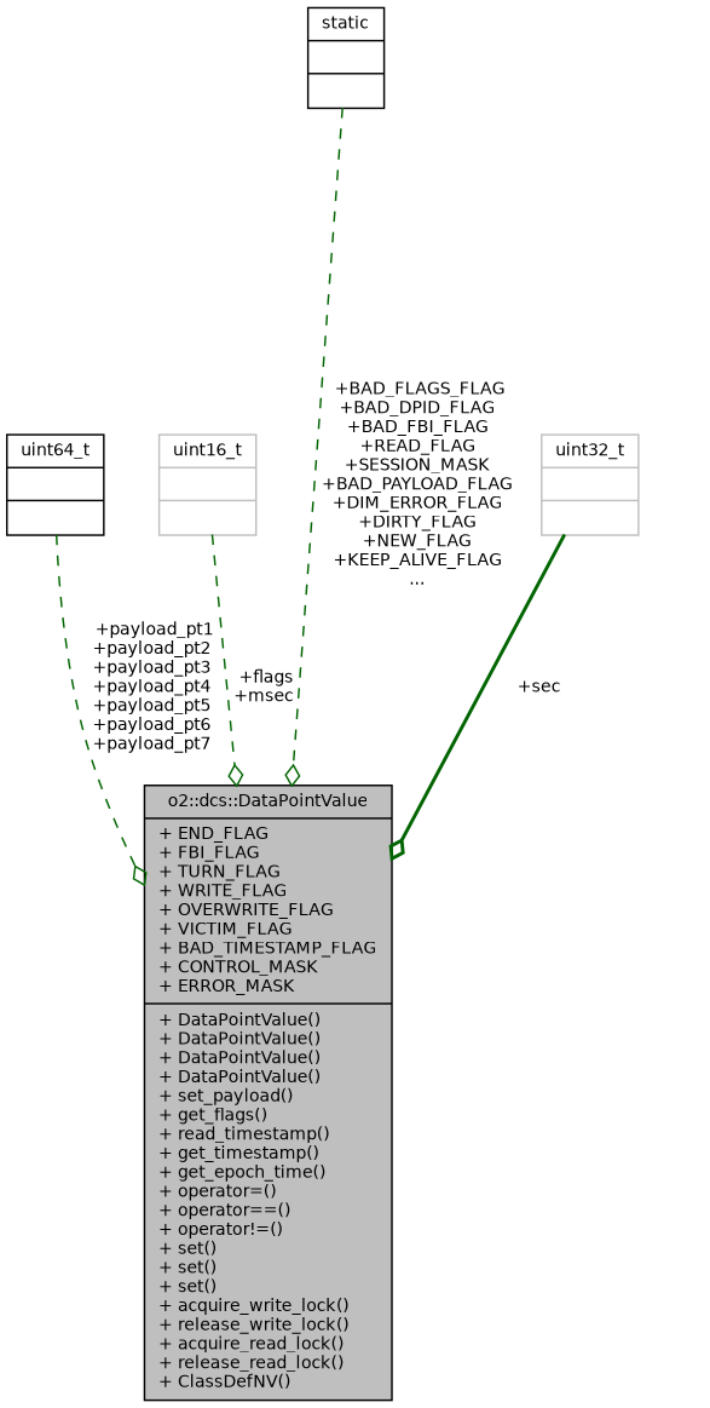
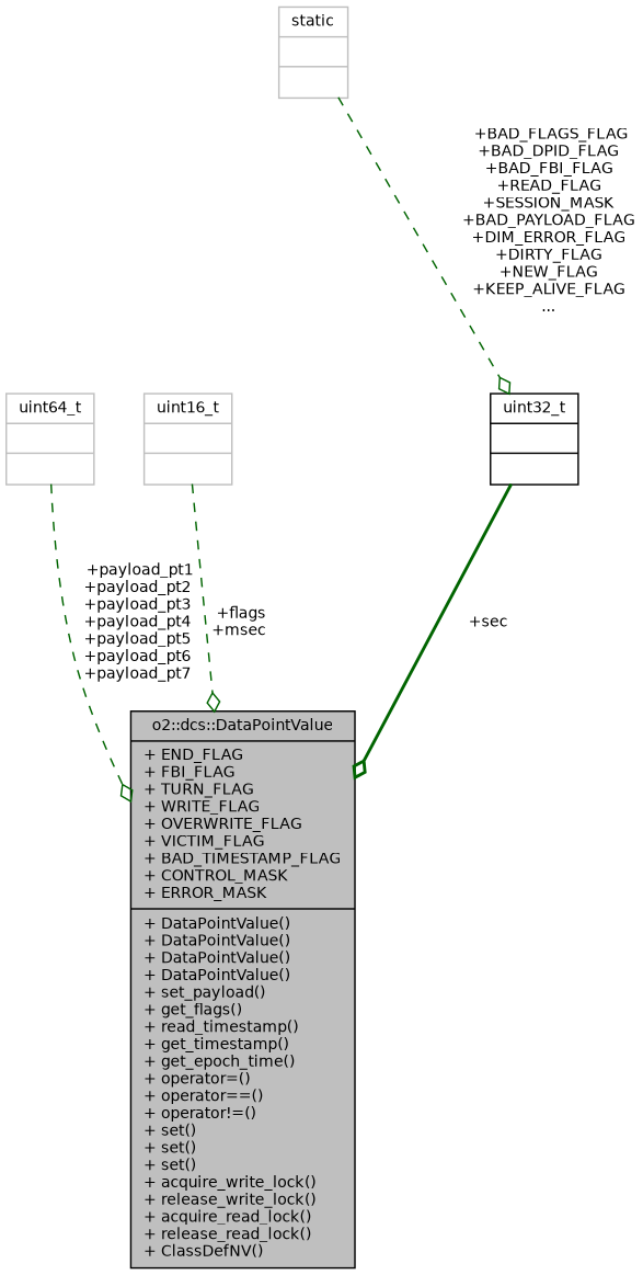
  digraph {
    node [color=black fontname=Helvetica fontsize=10 shape=record]
    edge [arrowhead=odiamond color=darkgreen fontname=Helvetica fontsize=10 labelfontname=Helvetica labelfontsize=10 style=dashed]
    n1 [fillcolor=grey75 fontcolor=black height=0.2 label="{o2::dcs::DataPointValue\n|+ END_FLAG\l+ FBI_FLAG\l+ TURN_FLAG\l+ WRITE_FLAG\l+ OVERWRITE_FLAG\l+ VICTIM_FLAG\l+ BAD_TIMESTAMP_FLAG\l+ CONTROL_MASK\l+ ERROR_MASK\l|+ DataPointValue()\l+ DataPointValue()\l+ DataPointValue()\l+ DataPointValue()\l+ set_payload()\l+ get_flags()\l+ read_timestamp()\l+ get_timestamp()\l+ get_epoch_time()\l+ operator=()\l+ operator==()\l+ operator!=()\l+ set()\l+ set()\l+ set()\l+ acquire_write_lock()\l+ release_write_lock()\l+ acquire_read_lock()\l+ release_read_lock()\l+ ClassDefNV()\l}" style=filled width=0.4]
-   n2 [height=0.2 label="{uint64_t\n||}" width=0.4]
+   n2 [color=grey75 height=0.2 label="{uint64_t\n||}" width=0.4]
    n3 [color=grey75 height=0.2 label="{uint16_t\n||}" width=0.4]
-   n4 [color=grey75 height=0.2 label="{uint32_t\n||}" width=0.4]
-   n5 [height=0.2 label="{static\n||}" width=0.4]
+   n4 [height=0.2 label="{uint32_t\n||}" width=0.4]
+   n5 [color=grey75 height=0.2 label="{static\n||}" width=0.4]
    n2 -> n1 [label=" +payload_pt1\n+payload_pt2\n+payload_pt3\n+payload_pt4\n+payload_pt5\n+payload_pt6\n+payload_pt7"]
    n3 -> n1 [label=" +flags\n+msec"]
    n4 -> n1 [label=" +sec" style=bold]
-   n5 -> n1 [label=" +BAD_FLAGS_FLAG\n+BAD_DPID_FLAG\n+BAD_FBI_FLAG\n+READ_FLAG\n+SESSION_MASK\n+BAD_PAYLOAD_FLAG\n+DIM_ERROR_FLAG\n+DIRTY_FLAG\n+NEW_FLAG\n+KEEP_ALIVE_FLAG\n..."]
+   n5 -> n4 [label=" +BAD_FLAGS_FLAG\n+BAD_DPID_FLAG\n+BAD_FBI_FLAG\n+READ_FLAG\n+SESSION_MASK\n+BAD_PAYLOAD_FLAG\n+DIM_ERROR_FLAG\n+DIRTY_FLAG\n+NEW_FLAG\n+KEEP_ALIVE_FLAG\n..."]
  }
